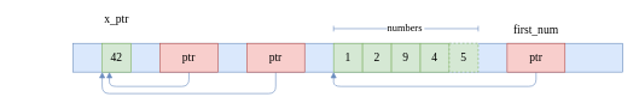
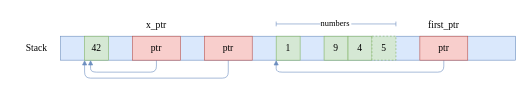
  <mxCell id="0" />
  <mxCell id="1" parent="0" />
  <mxCell id="2" value="" style="rounded=0;whiteSpace=wrap;html=1;shadow=0;strokeColor=#6c8ebf;strokeWidth=1;fontFamily=Ubuntu;fontSize=16;fontStyle=0;fillColor=#dae8fc;" vertex="1" parent="1"><mxGeometry x="100" y="60" width="760" height="40" as="geometry" /></mxCell>
+ <mxCell id="3" value="Stack" style="text;html=1;align=center;verticalAlign=middle;whiteSpace=wrap;rounded=0;fontFamily=Ubuntu;fontSize=16;fontStyle=0;" vertex="1" parent="1"><mxGeometry x="20" y="60" width="80" height="40" as="geometry" /></mxCell>
  <mxCell id="4" value="1" style="rounded=0;whiteSpace=wrap;html=1;shadow=0;strokeColor=#82b366;strokeWidth=1;fontFamily=Ubuntu;fontSize=16;fontStyle=0;fillColor=#d5e8d4;" vertex="1" parent="1"><mxGeometry x="460" y="60" width="40" height="40" as="geometry" /></mxCell>
- <mxCell id="5" value="2" style="rounded=0;whiteSpace=wrap;html=1;shadow=0;strokeColor=#82b366;strokeWidth=1;fontFamily=Ubuntu;fontSize=16;fontStyle=0;fillColor=#d5e8d4;" vertex="1" parent="1"><mxGeometry x="500" y="60" width="40" height="40" as="geometry" /></mxCell>
  <mxCell id="6" value="9" style="rounded=0;whiteSpace=wrap;html=1;shadow=0;strokeColor=#82b366;strokeWidth=1;fontFamily=Ubuntu;fontSize=16;fontStyle=0;fillColor=#d5e8d4;" vertex="1" parent="1"><mxGeometry x="540" y="60" width="40" height="40" as="geometry" /></mxCell>
  <mxCell id="7" value="4" style="rounded=0;whiteSpace=wrap;html=1;shadow=0;strokeColor=#82b366;strokeWidth=1;fontFamily=Ubuntu;fontSize=16;fontStyle=0;fillColor=#d5e8d4;" vertex="1" parent="1"><mxGeometry x="580" y="60" width="40" height="40" as="geometry" /></mxCell>
  <mxCell id="8" value="5" style="rounded=0;whiteSpace=wrap;html=1;shadow=0;strokeColor=#82b366;strokeWidth=1;fontFamily=Ubuntu;fontSize=16;fontStyle=0;fillColor=#d5e8d4;dashed=1;" vertex="1" parent="1"><mxGeometry x="620" y="60" width="40" height="40" as="geometry" /></mxCell>
  <mxCell id="9" value="numbers&amp;nbsp;" style="endArrow=baseDash;startArrow=baseDash;html=1;rounded=1;shadow=0;strokeColor=#6c8ebf;strokeWidth=1;fontFamily=Ubuntu;fontSize=14;fontStyle=0;fillColor=#dae8fc;endFill=0;startFill=0;" edge="1" parent="1"><mxGeometry width="50" height="50" relative="1" as="geometry"><mxPoint x="460" y="39.5" as="sourcePoint" /><mxPoint x="660" y="39.5" as="targetPoint" /></mxGeometry></mxCell>
  <mxCell id="10" style="edgeStyle=orthogonalEdgeStyle;rounded=1;orthogonalLoop=1;jettySize=auto;html=1;entryX=0;entryY=1;entryDx=0;entryDy=0;shadow=0;strokeColor=#6c8ebf;strokeWidth=1;fontFamily=Ubuntu;fontSize=14;fontStyle=0;endArrow=block;endFill=1;fillColor=#dae8fc;" edge="1" parent="1" source="11" target="4"><mxGeometry relative="1" as="geometry"><Array as="points"><mxPoint x="740" y="120" /><mxPoint x="460" y="120" /></Array></mxGeometry></mxCell>
  <mxCell id="11" value="ptr" style="rounded=0;whiteSpace=wrap;html=1;shadow=0;strokeColor=#b85450;strokeWidth=1;fontFamily=Ubuntu;fontSize=16;fontStyle=0;fillColor=#f8cecc;" vertex="1" parent="1"><mxGeometry x="700" y="60" width="80" height="40" as="geometry" /></mxCell>
  <mxCell id="12" value="42" style="rounded=0;whiteSpace=wrap;html=1;shadow=0;strokeColor=#82b366;strokeWidth=1;fontFamily=Ubuntu;fontSize=16;fontStyle=0;fillColor=#d5e8d4;" vertex="1" parent="1"><mxGeometry x="140" y="60" width="40" height="40" as="geometry" /></mxCell>
  <mxCell id="13" style="edgeStyle=orthogonalEdgeStyle;rounded=1;orthogonalLoop=1;jettySize=auto;html=1;entryX=0.25;entryY=1;entryDx=0;entryDy=0;shadow=0;strokeColor=#6c8ebf;strokeWidth=1;fontFamily=Ubuntu;fontSize=14;fontStyle=0;endArrow=block;endFill=1;fillColor=#dae8fc;exitX=0.5;exitY=1;exitDx=0;exitDy=0;" edge="1" parent="1" source="14" target="12"><mxGeometry relative="1" as="geometry" /></mxCell>
  <mxCell id="14" value="ptr" style="rounded=0;whiteSpace=wrap;html=1;shadow=0;strokeColor=#b85450;strokeWidth=1;fontFamily=Ubuntu;fontSize=16;fontStyle=0;fillColor=#f8cecc;" vertex="1" parent="1"><mxGeometry x="220" y="60" width="80" height="40" as="geometry" /></mxCell>
- <mxCell id="15" value="x_ptr" style="text;html=1;align=center;verticalAlign=middle;whiteSpace=wrap;rounded=0;fontFamily=Ubuntu;fontSize=16;fontStyle=0;" vertex="1" parent="1"><mxGeometry x="120" y="5" width="80" height="40" as="geometry" /></mxCell>
+ <mxCell id="15" value="x_ptr" style="text;html=1;align=center;verticalAlign=middle;whiteSpace=wrap;rounded=0;fontFamily=Ubuntu;fontSize=16;fontStyle=0;" vertex="1" parent="1"><mxGeometry x="220" y="20" width="80" height="40" as="geometry" /></mxCell>
  <mxCell id="16" style="edgeStyle=orthogonalEdgeStyle;rounded=1;orthogonalLoop=1;jettySize=auto;html=1;entryX=0;entryY=1;entryDx=0;entryDy=0;shadow=0;strokeColor=#6c8ebf;strokeWidth=1;fontFamily=Ubuntu;fontSize=14;fontStyle=0;endArrow=block;endFill=1;fillColor=#dae8fc;" edge="1" parent="1" source="17" target="12"><mxGeometry relative="1" as="geometry"><Array as="points"><mxPoint x="380" y="130" /><mxPoint x="140" y="130" /></Array></mxGeometry></mxCell>
  <mxCell id="17" value="ptr" style="rounded=0;whiteSpace=wrap;html=1;shadow=0;strokeColor=#b85450;strokeWidth=1;fontFamily=Ubuntu;fontSize=16;fontStyle=0;fillColor=#f8cecc;" vertex="1" parent="1"><mxGeometry x="340" y="60" width="80" height="40" as="geometry" /></mxCell>
- <mxCell id="18" value="first_num" style="text;html=1;align=center;verticalAlign=middle;whiteSpace=wrap;rounded=0;fontFamily=Ubuntu;fontSize=16;fontStyle=0;" vertex="1" parent="1"><mxGeometry x="700" y="20" width="80" height="40" as="geometry" /></mxCell>
+ <mxCell id="18" value="first_ptr" style="text;html=1;align=center;verticalAlign=middle;whiteSpace=wrap;rounded=0;fontFamily=Ubuntu;fontSize=16;fontStyle=0;" vertex="1" parent="1"><mxGeometry x="700" y="20" width="80" height="40" as="geometry" /></mxCell>
